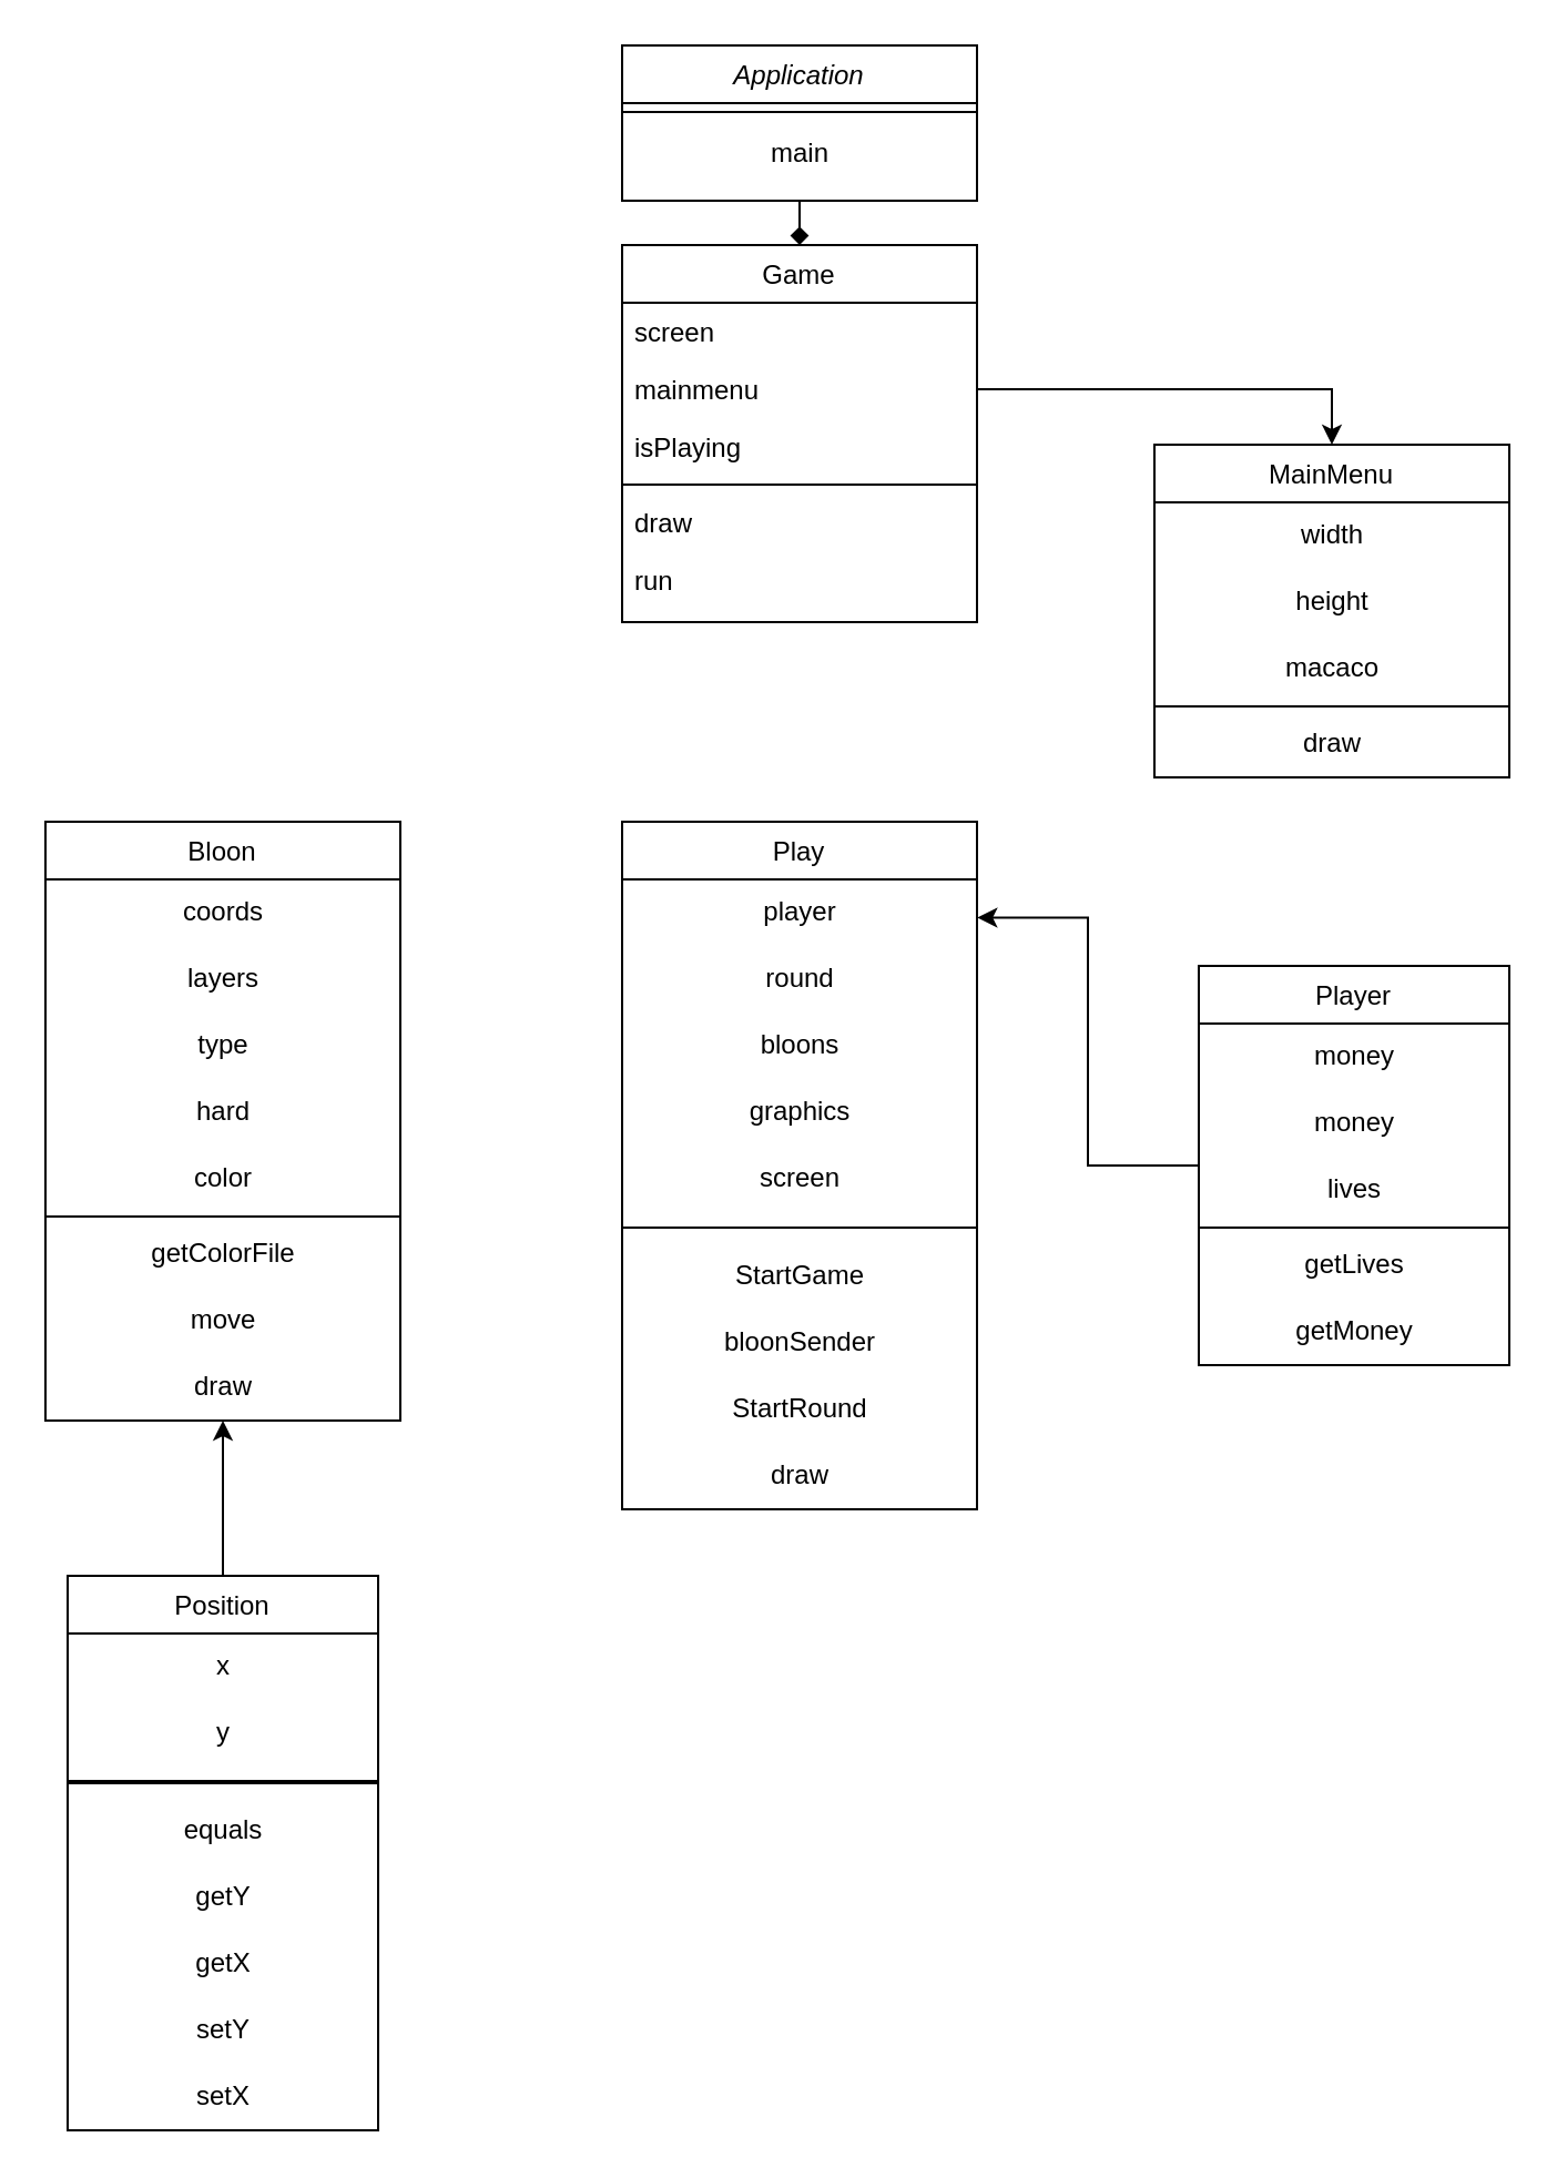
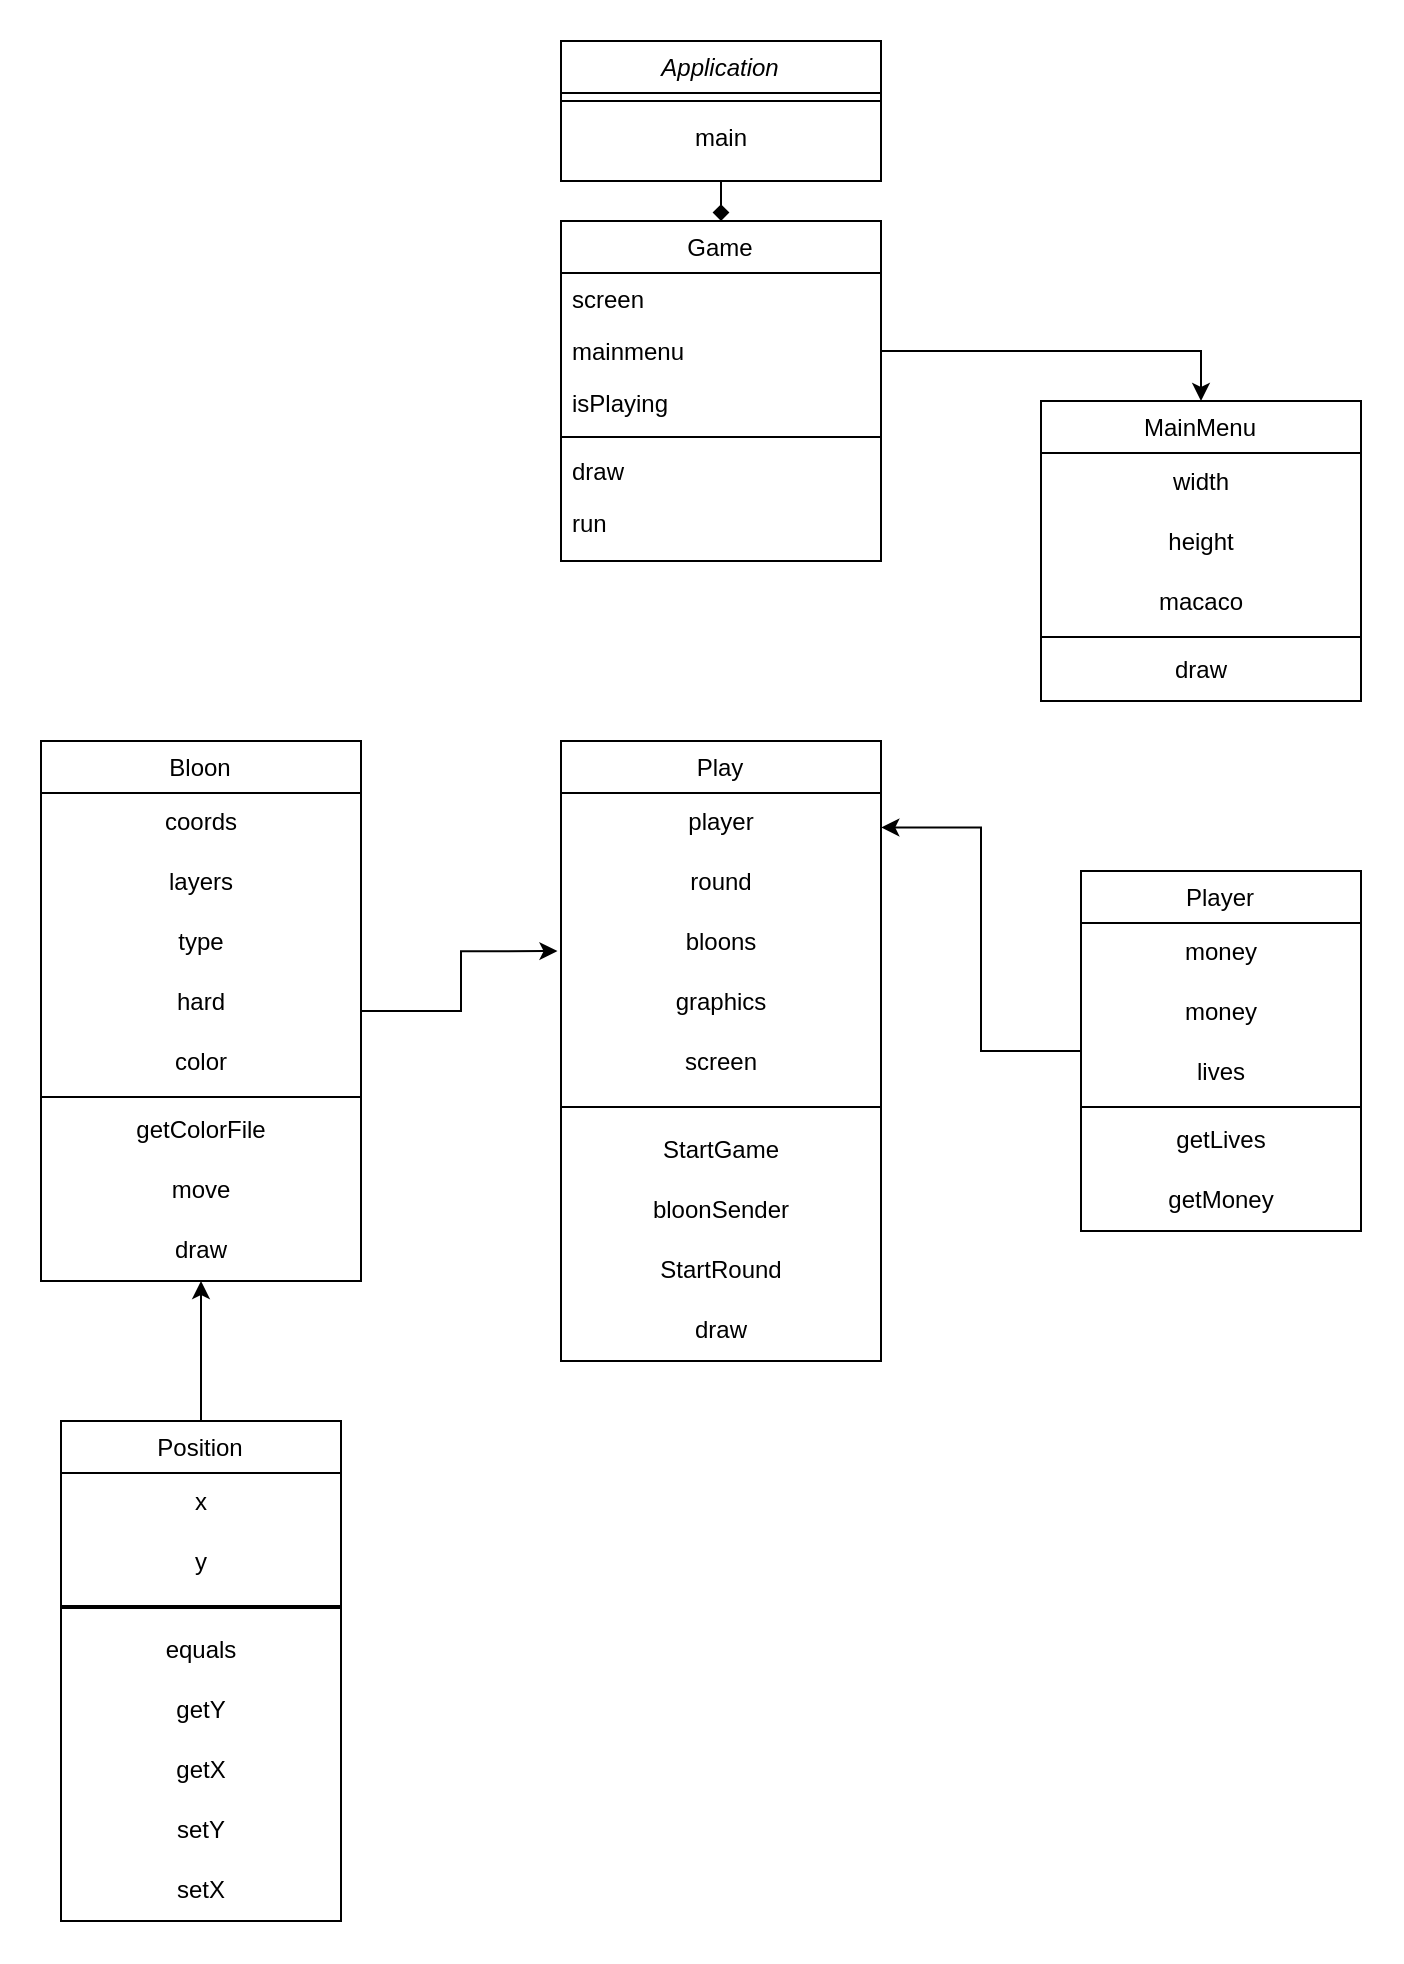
  <mxCell id="0" />
  <mxCell id="1" parent="0" />
  <mxCell id="2" value="Application" style="swimlane;fontStyle=2;align=center;verticalAlign=top;childLayout=stackLayout;horizontal=1;startSize=26;horizontalStack=0;resizeParent=1;resizeLast=0;collapsible=1;marginBottom=0;rounded=0;shadow=0;strokeWidth=1;" parent="1" vertex="1"><mxGeometry x="280" y="20" width="160" height="70" as="geometry"><mxRectangle x="230" y="140" width="160" height="26" as="alternateBounds" /></mxGeometry></mxCell>
  <mxCell id="3" value="" style="line;html=1;strokeWidth=1;align=left;verticalAlign=middle;spacingTop=-1;spacingLeft=3;spacingRight=3;rotatable=0;labelPosition=right;points=[];portConstraint=eastwest;" parent="2" vertex="1"><mxGeometry y="26" width="160" height="8" as="geometry" /></mxCell>
  <mxCell id="4" value="main" style="text;html=1;align=center;verticalAlign=middle;resizable=0;points=[];autosize=1;strokeColor=none;fillColor=none;" parent="2" vertex="1"><mxGeometry y="34" width="160" height="30" as="geometry" /></mxCell>
  <mxCell id="5" value="Play" style="swimlane;fontStyle=0;align=center;verticalAlign=top;childLayout=stackLayout;horizontal=1;startSize=26;horizontalStack=0;resizeParent=1;resizeLast=0;collapsible=1;marginBottom=0;rounded=0;shadow=0;strokeWidth=1;" parent="1" vertex="1"><mxGeometry x="280" y="370" width="160" height="310" as="geometry"><mxRectangle x="130" y="380" width="160" height="26" as="alternateBounds" /></mxGeometry></mxCell>
  <mxCell id="6" value="player" style="text;html=1;align=center;verticalAlign=middle;resizable=0;points=[];autosize=1;strokeColor=none;fillColor=none;" vertex="1" parent="5"><mxGeometry y="26" width="160" height="30" as="geometry" /></mxCell>
  <mxCell id="7" value="round" style="text;html=1;align=center;verticalAlign=middle;resizable=0;points=[];autosize=1;strokeColor=none;fillColor=none;" vertex="1" parent="5"><mxGeometry y="56" width="160" height="30" as="geometry" /></mxCell>
  <mxCell id="8" value="bloons" style="text;html=1;align=center;verticalAlign=middle;resizable=0;points=[];autosize=1;strokeColor=none;fillColor=none;" vertex="1" parent="5"><mxGeometry y="86" width="160" height="30" as="geometry" /></mxCell>
  <mxCell id="9" value="graphics" style="text;html=1;align=center;verticalAlign=middle;resizable=0;points=[];autosize=1;strokeColor=none;fillColor=none;" vertex="1" parent="5"><mxGeometry y="116" width="160" height="30" as="geometry" /></mxCell>
  <mxCell id="10" value="screen" style="text;html=1;align=center;verticalAlign=middle;resizable=0;points=[];autosize=1;strokeColor=none;fillColor=none;" vertex="1" parent="5"><mxGeometry y="146" width="160" height="30" as="geometry" /></mxCell>
  <mxCell id="11" value="" style="line;html=1;strokeWidth=1;align=left;verticalAlign=middle;spacingTop=-1;spacingLeft=3;spacingRight=3;rotatable=0;labelPosition=right;points=[];portConstraint=eastwest;" parent="5" vertex="1"><mxGeometry y="176" width="160" height="14" as="geometry" /></mxCell>
  <mxCell id="12" value="StartGame" style="text;html=1;align=center;verticalAlign=middle;resizable=0;points=[];autosize=1;strokeColor=none;fillColor=none;" vertex="1" parent="5"><mxGeometry y="190" width="160" height="30" as="geometry" /></mxCell>
  <mxCell id="13" value="bloonSender" style="text;html=1;align=center;verticalAlign=middle;resizable=0;points=[];autosize=1;strokeColor=none;fillColor=none;" vertex="1" parent="5"><mxGeometry y="220" width="160" height="30" as="geometry" /></mxCell>
  <mxCell id="14" value="StartRound" style="text;html=1;align=center;verticalAlign=middle;resizable=0;points=[];autosize=1;strokeColor=none;fillColor=none;" vertex="1" parent="5"><mxGeometry y="250" width="160" height="30" as="geometry" /></mxCell>
  <mxCell id="15" value="draw" style="text;html=1;align=center;verticalAlign=middle;resizable=0;points=[];autosize=1;strokeColor=none;fillColor=none;" vertex="1" parent="5"><mxGeometry y="280" width="160" height="30" as="geometry" /></mxCell>
  <mxCell id="16" value="MainMenu" style="swimlane;fontStyle=0;align=center;verticalAlign=top;childLayout=stackLayout;horizontal=1;startSize=26;horizontalStack=0;resizeParent=1;resizeLast=0;collapsible=1;marginBottom=0;rounded=0;shadow=0;strokeWidth=1;" parent="1" vertex="1"><mxGeometry x="520" y="200" width="160" height="150" as="geometry"><mxRectangle x="340" y="380" width="170" height="26" as="alternateBounds" /></mxGeometry></mxCell>
  <mxCell id="17" value="width" style="text;html=1;align=center;verticalAlign=middle;resizable=0;points=[];autosize=1;strokeColor=none;fillColor=none;" vertex="1" parent="16"><mxGeometry y="26" width="160" height="30" as="geometry" /></mxCell>
  <mxCell id="18" value="height" style="text;html=1;align=center;verticalAlign=middle;resizable=0;points=[];autosize=1;strokeColor=none;fillColor=none;" vertex="1" parent="16"><mxGeometry y="56" width="160" height="30" as="geometry" /></mxCell>
  <mxCell id="19" value="macaco" style="text;html=1;align=center;verticalAlign=middle;resizable=0;points=[];autosize=1;strokeColor=none;fillColor=none;" vertex="1" parent="16"><mxGeometry y="86" width="160" height="30" as="geometry" /></mxCell>
  <mxCell id="20" value="" style="line;html=1;strokeWidth=1;align=left;verticalAlign=middle;spacingTop=-1;spacingLeft=3;spacingRight=3;rotatable=0;labelPosition=right;points=[];portConstraint=eastwest;" parent="16" vertex="1"><mxGeometry y="116" width="160" height="4" as="geometry" /></mxCell>
  <mxCell id="21" value="draw" style="text;html=1;align=center;verticalAlign=middle;resizable=0;points=[];autosize=1;strokeColor=none;fillColor=none;" vertex="1" parent="16"><mxGeometry y="120" width="160" height="30" as="geometry" /></mxCell>
  <mxCell id="22" value="Game" style="swimlane;fontStyle=0;align=center;verticalAlign=top;childLayout=stackLayout;horizontal=1;startSize=26;horizontalStack=0;resizeParent=1;resizeLast=0;collapsible=1;marginBottom=0;rounded=0;shadow=0;strokeWidth=1;" parent="1" vertex="1"><mxGeometry x="280" y="110" width="160" height="170" as="geometry"><mxRectangle x="550" y="140" width="160" height="26" as="alternateBounds" /></mxGeometry></mxCell>
  <mxCell id="23" value="screen" style="text;align=left;verticalAlign=top;spacingLeft=4;spacingRight=4;overflow=hidden;rotatable=0;points=[[0,0.5],[1,0.5]];portConstraint=eastwest;" parent="22" vertex="1"><mxGeometry y="26" width="160" height="26" as="geometry" /></mxCell>
  <mxCell id="24" value="mainmenu" style="text;align=left;verticalAlign=top;spacingLeft=4;spacingRight=4;overflow=hidden;rotatable=0;points=[[0,0.5],[1,0.5]];portConstraint=eastwest;rounded=0;shadow=0;html=0;" parent="22" vertex="1"><mxGeometry y="52" width="160" height="26" as="geometry" /></mxCell>
  <mxCell id="25" value="isPlaying" style="text;align=left;verticalAlign=top;spacingLeft=4;spacingRight=4;overflow=hidden;rotatable=0;points=[[0,0.5],[1,0.5]];portConstraint=eastwest;rounded=0;shadow=0;html=0;" parent="22" vertex="1"><mxGeometry y="78" width="160" height="26" as="geometry" /></mxCell>
  <mxCell id="26" value="" style="line;html=1;strokeWidth=1;align=left;verticalAlign=middle;spacingTop=-1;spacingLeft=3;spacingRight=3;rotatable=0;labelPosition=right;points=[];portConstraint=eastwest;" parent="22" vertex="1"><mxGeometry y="104" width="160" height="8" as="geometry" /></mxCell>
  <mxCell id="27" value="draw" style="text;align=left;verticalAlign=top;spacingLeft=4;spacingRight=4;overflow=hidden;rotatable=0;points=[[0,0.5],[1,0.5]];portConstraint=eastwest;" parent="22" vertex="1"><mxGeometry y="112" width="160" height="26" as="geometry" /></mxCell>
  <mxCell id="28" value="run" style="text;align=left;verticalAlign=top;spacingLeft=4;spacingRight=4;overflow=hidden;rotatable=0;points=[[0,0.5],[1,0.5]];portConstraint=eastwest;" parent="22" vertex="1"><mxGeometry y="138" width="160" height="26" as="geometry" /></mxCell>
  <mxCell id="29" value="" style="endArrow=diamond;shadow=0;strokeWidth=1;rounded=0;endFill=1;edgeStyle=elbowEdgeStyle;elbow=vertical;" parent="1" source="2" target="22" edge="1"><mxGeometry x="0.5" y="41" relative="1" as="geometry"><mxPoint x="340" y="182" as="sourcePoint" /><mxPoint x="500" y="182" as="targetPoint" /><mxPoint x="-40" y="32" as="offset" /></mxGeometry></mxCell>
  <mxCell id="30" style="edgeStyle=orthogonalEdgeStyle;rounded=0;orthogonalLoop=1;jettySize=auto;html=1;exitX=1;exitY=0.5;exitDx=0;exitDy=0;entryX=0.5;entryY=0;entryDx=0;entryDy=0;" edge="1" parent="1" source="24" target="16"><mxGeometry relative="1" as="geometry" /></mxCell>
  <mxCell id="31" style="edgeStyle=orthogonalEdgeStyle;rounded=0;orthogonalLoop=1;jettySize=auto;html=1;exitX=0;exitY=0.5;exitDx=0;exitDy=0;entryX=1.001;entryY=0.575;entryDx=0;entryDy=0;entryPerimeter=0;" edge="1" parent="1" source="32" target="6"><mxGeometry relative="1" as="geometry" /></mxCell>
  <mxCell id="32" value="Player" style="swimlane;fontStyle=0;align=center;verticalAlign=top;childLayout=stackLayout;horizontal=1;startSize=26;horizontalStack=0;resizeParent=1;resizeParentMax=0;resizeLast=0;collapsible=1;marginBottom=0;" vertex="1" parent="1"><mxGeometry x="540" y="435" width="140" height="180" as="geometry" /></mxCell>
  <mxCell id="33" value="money" style="text;html=1;align=center;verticalAlign=middle;resizable=0;points=[];autosize=1;strokeColor=none;fillColor=none;" vertex="1" parent="32"><mxGeometry y="26" width="140" height="30" as="geometry" /></mxCell>
  <mxCell id="34" value="money" style="text;html=1;align=center;verticalAlign=middle;resizable=0;points=[];autosize=1;strokeColor=none;fillColor=none;" vertex="1" parent="32"><mxGeometry y="56" width="140" height="30" as="geometry" /></mxCell>
  <mxCell id="35" value="lives" style="text;html=1;align=center;verticalAlign=middle;resizable=0;points=[];autosize=1;strokeColor=none;fillColor=none;" vertex="1" parent="32"><mxGeometry y="86" width="140" height="30" as="geometry" /></mxCell>
  <mxCell id="36" value="" style="line;strokeWidth=1;fillColor=none;align=left;verticalAlign=middle;spacingTop=-1;spacingLeft=3;spacingRight=3;rotatable=0;labelPosition=right;points=[];portConstraint=eastwest;strokeColor=inherit;" vertex="1" parent="32"><mxGeometry y="116" width="140" height="4" as="geometry" /></mxCell>
  <mxCell id="37" value="getLives" style="text;html=1;align=center;verticalAlign=middle;resizable=0;points=[];autosize=1;strokeColor=none;fillColor=none;" vertex="1" parent="32"><mxGeometry y="120" width="140" height="30" as="geometry" /></mxCell>
  <mxCell id="38" value="getMoney" style="text;html=1;align=center;verticalAlign=middle;resizable=0;points=[];autosize=1;strokeColor=none;fillColor=none;" vertex="1" parent="32"><mxGeometry y="150" width="140" height="30" as="geometry" /></mxCell>
  <mxCell id="39" style="edgeStyle=orthogonalEdgeStyle;rounded=0;orthogonalLoop=1;jettySize=auto;html=1;exitX=0.5;exitY=0;exitDx=0;exitDy=0;" edge="1" parent="1" source="40" target="59"><mxGeometry relative="1" as="geometry" /></mxCell>
  <mxCell id="40" value="Position" style="swimlane;fontStyle=0;childLayout=stackLayout;horizontal=1;startSize=26;fillColor=none;horizontalStack=0;resizeParent=1;resizeParentMax=0;resizeLast=0;collapsible=1;marginBottom=0;" vertex="1" parent="1"><mxGeometry x="30" y="710" width="140" height="250" as="geometry" /></mxCell>
  <mxCell id="41" value="x" style="text;html=1;align=center;verticalAlign=middle;resizable=0;points=[];autosize=1;strokeColor=none;fillColor=none;" vertex="1" parent="40"><mxGeometry y="26" width="140" height="30" as="geometry" /></mxCell>
  <mxCell id="42" value="y" style="text;html=1;align=center;verticalAlign=middle;resizable=0;points=[];autosize=1;strokeColor=none;fillColor=none;" vertex="1" parent="40"><mxGeometry y="56" width="140" height="30" as="geometry" /></mxCell>
  <mxCell id="43" value="" style="line;strokeWidth=2;html=1;" vertex="1" parent="40"><mxGeometry y="86" width="140" height="14" as="geometry" /></mxCell>
  <mxCell id="44" value="equals" style="text;html=1;align=center;verticalAlign=middle;resizable=0;points=[];autosize=1;strokeColor=none;fillColor=none;" vertex="1" parent="40"><mxGeometry y="100" width="140" height="30" as="geometry" /></mxCell>
  <mxCell id="45" value="getY" style="text;html=1;align=center;verticalAlign=middle;resizable=0;points=[];autosize=1;strokeColor=none;fillColor=none;" vertex="1" parent="40"><mxGeometry y="130" width="140" height="30" as="geometry" /></mxCell>
  <mxCell id="46" value="getX" style="text;html=1;align=center;verticalAlign=middle;resizable=0;points=[];autosize=1;strokeColor=none;fillColor=none;" vertex="1" parent="40"><mxGeometry y="160" width="140" height="30" as="geometry" /></mxCell>
  <mxCell id="47" value="setY" style="text;html=1;align=center;verticalAlign=middle;resizable=0;points=[];autosize=1;strokeColor=none;fillColor=none;" vertex="1" parent="40"><mxGeometry y="190" width="140" height="30" as="geometry" /></mxCell>
  <mxCell id="48" value="setX" style="text;html=1;align=center;verticalAlign=middle;resizable=0;points=[];autosize=1;strokeColor=none;fillColor=none;" vertex="1" parent="40"><mxGeometry y="220" width="140" height="30" as="geometry" /></mxCell>
+ <mxCell id="49" style="edgeStyle=orthogonalEdgeStyle;rounded=0;orthogonalLoop=1;jettySize=auto;html=1;exitX=1;exitY=0.5;exitDx=0;exitDy=0;entryX=-0.011;entryY=0.635;entryDx=0;entryDy=0;entryPerimeter=0;" edge="1" parent="1" source="50" target="8"><mxGeometry relative="1" as="geometry" /></mxCell>
  <mxCell id="50" value="Bloon" style="swimlane;fontStyle=0;align=center;verticalAlign=top;childLayout=stackLayout;horizontal=1;startSize=26;horizontalStack=0;resizeParent=1;resizeParentMax=0;resizeLast=0;collapsible=1;marginBottom=0;" vertex="1" parent="1"><mxGeometry x="20" y="370" width="160" height="270" as="geometry" /></mxCell>
  <mxCell id="51" value="coords" style="text;html=1;align=center;verticalAlign=middle;resizable=0;points=[];autosize=1;strokeColor=none;fillColor=none;" vertex="1" parent="50"><mxGeometry y="26" width="160" height="30" as="geometry" /></mxCell>
  <mxCell id="52" value="layers" style="text;html=1;align=center;verticalAlign=middle;resizable=0;points=[];autosize=1;strokeColor=none;fillColor=none;" vertex="1" parent="50"><mxGeometry y="56" width="160" height="30" as="geometry" /></mxCell>
  <mxCell id="53" value="type" style="text;html=1;align=center;verticalAlign=middle;resizable=0;points=[];autosize=1;strokeColor=none;fillColor=none;" vertex="1" parent="50"><mxGeometry y="86" width="160" height="30" as="geometry" /></mxCell>
  <mxCell id="54" value="hard" style="text;html=1;align=center;verticalAlign=middle;resizable=0;points=[];autosize=1;strokeColor=none;fillColor=none;" vertex="1" parent="50"><mxGeometry y="116" width="160" height="30" as="geometry" /></mxCell>
  <mxCell id="55" value="color" style="text;html=1;align=center;verticalAlign=middle;resizable=0;points=[];autosize=1;strokeColor=none;fillColor=none;" vertex="1" parent="50"><mxGeometry y="146" width="160" height="30" as="geometry" /></mxCell>
  <mxCell id="56" value="" style="line;strokeWidth=1;fillColor=none;align=left;verticalAlign=middle;spacingTop=-1;spacingLeft=3;spacingRight=3;rotatable=0;labelPosition=right;points=[];portConstraint=eastwest;strokeColor=inherit;" vertex="1" parent="50"><mxGeometry y="176" width="160" height="4" as="geometry" /></mxCell>
  <mxCell id="57" value="getColorFile" style="text;html=1;align=center;verticalAlign=middle;resizable=0;points=[];autosize=1;strokeColor=none;fillColor=none;" vertex="1" parent="50"><mxGeometry y="180" width="160" height="30" as="geometry" /></mxCell>
  <mxCell id="58" value="move" style="text;html=1;align=center;verticalAlign=middle;resizable=0;points=[];autosize=1;strokeColor=none;fillColor=none;" vertex="1" parent="50"><mxGeometry y="210" width="160" height="30" as="geometry" /></mxCell>
  <mxCell id="59" value="draw" style="text;html=1;align=center;verticalAlign=middle;resizable=0;points=[];autosize=1;strokeColor=none;fillColor=none;" vertex="1" parent="50"><mxGeometry y="240" width="160" height="30" as="geometry" /></mxCell>
